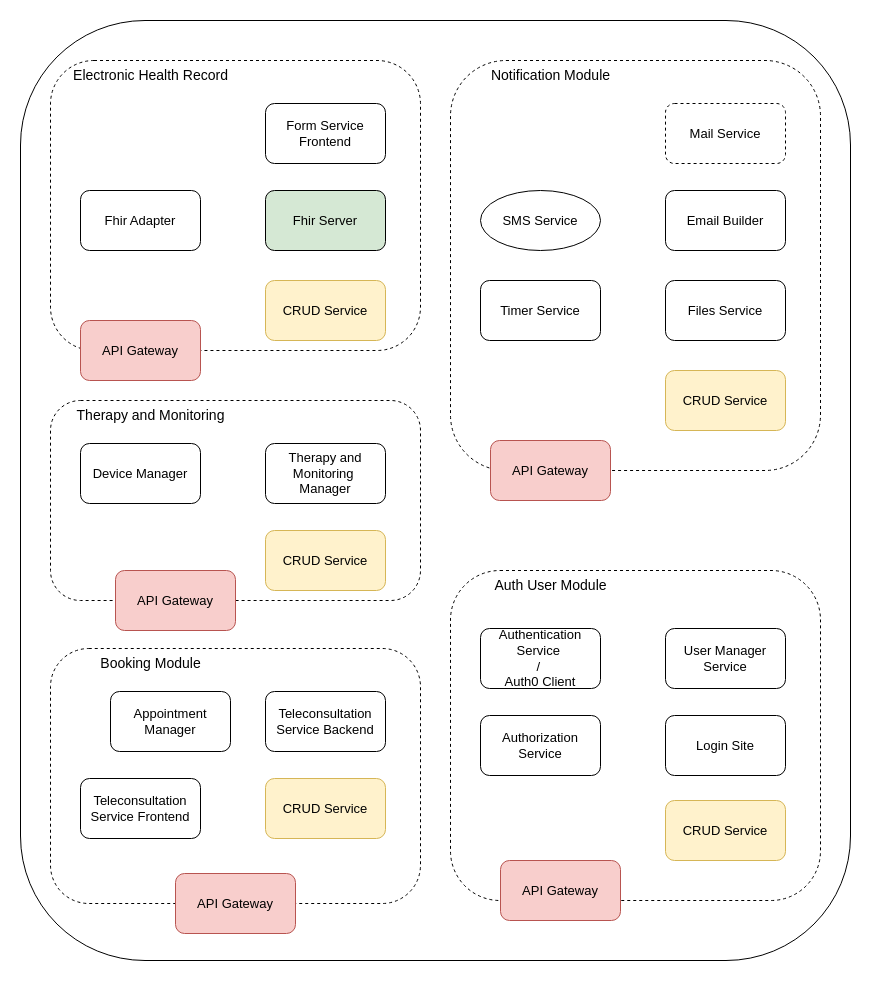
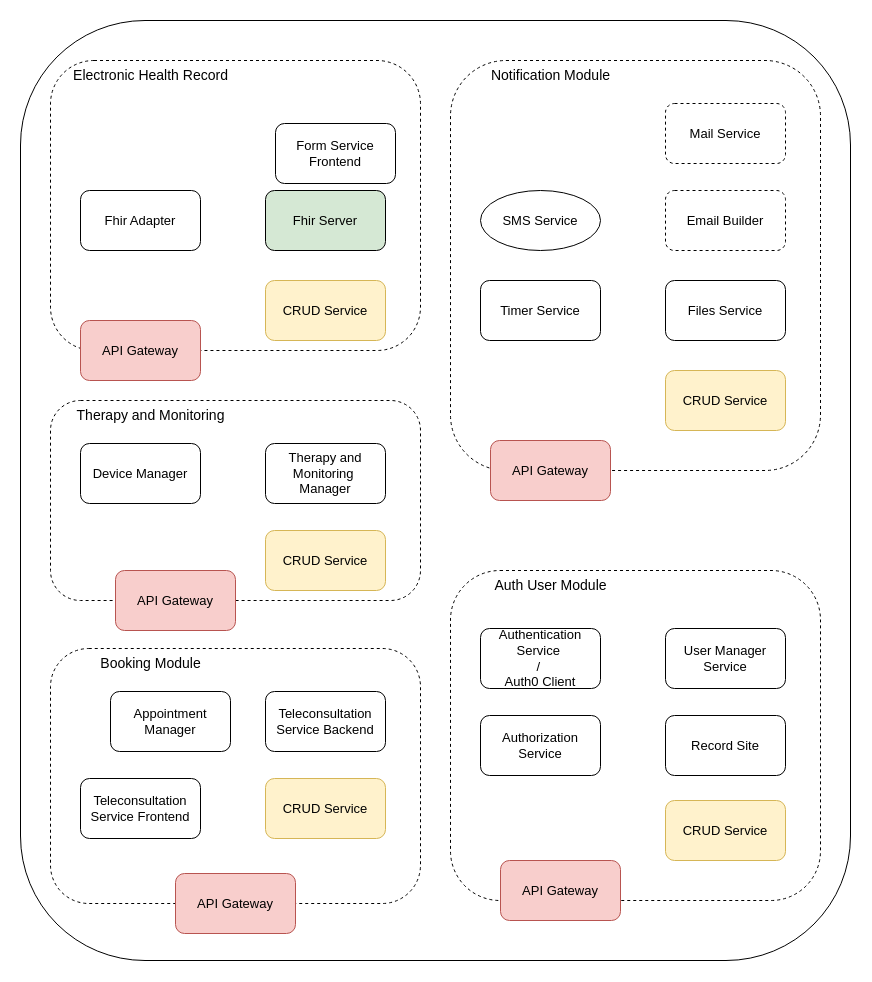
  <mxCell id="0" />
  <mxCell id="1" parent="0" />
  <mxCell id="2" value="" style="rounded=1;whiteSpace=wrap;html=1;fillColor=none;" vertex="1" parent="1"><mxGeometry x="20" y="20" width="830" height="940" as="geometry" /></mxCell>
  <mxCell id="3" value="" style="rounded=1;whiteSpace=wrap;html=1;fillColor=none;align=left;dashed=1;movable=1;resizable=1;rotatable=1;deletable=1;editable=1;locked=0;connectable=1;fontSize=13;" vertex="1" parent="1"><mxGeometry x="50" y="400" width="370" height="200" as="geometry" /></mxCell>
- <mxCell id="4" value="Form Service Frontend" style="rounded=1;whiteSpace=wrap;html=1;fontSize=13;" vertex="1" parent="1"><mxGeometry x="265" y="103" width="120" height="60" as="geometry" /></mxCell>
+ <mxCell id="4" value="Form Service Frontend" style="rounded=1;whiteSpace=wrap;html=1;fontSize=13;" vertex="1" parent="1"><mxGeometry x="275" y="123" width="120" height="60" as="geometry" /></mxCell>
  <mxCell id="5" value="Device Manager" style="rounded=1;whiteSpace=wrap;html=1;fontSize=13;" vertex="1" parent="1"><mxGeometry x="80" y="443" width="120" height="60" as="geometry" /></mxCell>
  <mxCell id="6" value="Therapy and Monitoring&amp;nbsp; Manager" style="rounded=1;whiteSpace=wrap;html=1;fontSize=13;" vertex="1" parent="1"><mxGeometry x="265" y="443" width="120" height="60" as="geometry" /></mxCell>
  <mxCell id="7" value="&lt;font&gt;Therapy and Monitoring&lt;/font&gt;" style="text;html=1;align=center;verticalAlign=middle;resizable=0;points=[];autosize=1;strokeColor=none;fillColor=none;fontSize=14;" vertex="1" parent="1"><mxGeometry x="65" y="400" width="170" height="30" as="geometry" /></mxCell>
  <mxCell id="8" value="" style="rounded=1;whiteSpace=wrap;html=1;fillColor=none;align=left;dashed=1;movable=1;resizable=1;rotatable=1;deletable=1;editable=1;locked=0;connectable=1;fontSize=13;" vertex="1" parent="1"><mxGeometry x="450" y="570" width="370" height="330" as="geometry" /></mxCell>
  <mxCell id="9" value="Authentication Service&amp;nbsp;&lt;div&gt;/&amp;nbsp;&lt;div&gt;Auth0 Client&lt;/div&gt;&lt;/div&gt;" style="rounded=1;whiteSpace=wrap;html=1;fontSize=13;" vertex="1" parent="1"><mxGeometry x="480" y="628" width="120" height="60" as="geometry" /></mxCell>
  <mxCell id="10" value="User Manager Service" style="rounded=1;whiteSpace=wrap;html=1;fontSize=13;" vertex="1" parent="1"><mxGeometry x="665" y="628" width="120" height="60" as="geometry" /></mxCell>
  <mxCell id="11" value="&lt;font&gt;Auth User Module&lt;/font&gt;" style="text;html=1;align=center;verticalAlign=middle;resizable=0;points=[];autosize=1;strokeColor=none;fillColor=none;fontSize=14;" vertex="1" parent="1"><mxGeometry x="480" y="570" width="140" height="30" as="geometry" /></mxCell>
  <mxCell id="12" value="Authorization Service" style="rounded=1;whiteSpace=wrap;html=1;fontSize=13;" vertex="1" parent="1"><mxGeometry x="480" y="715" width="120" height="60" as="geometry" /></mxCell>
- <mxCell id="13" value="Login Site" style="rounded=1;whiteSpace=wrap;html=1;fontSize=13;" vertex="1" parent="1"><mxGeometry x="665" y="715" width="120" height="60" as="geometry" /></mxCell>
+ <mxCell id="13" value="Record Site" style="rounded=1;whiteSpace=wrap;html=1;fontSize=13;" vertex="1" parent="1"><mxGeometry x="665" y="715" width="120" height="60" as="geometry" /></mxCell>
  <mxCell id="14" value="" style="rounded=1;whiteSpace=wrap;html=1;fillColor=none;align=left;dashed=1;movable=1;resizable=1;rotatable=1;deletable=1;editable=1;locked=0;connectable=1;fontSize=13;" vertex="1" parent="1"><mxGeometry x="50" y="648" width="370" height="255" as="geometry" /></mxCell>
  <mxCell id="15" value="Appointment Manager" style="rounded=1;whiteSpace=wrap;html=1;fontSize=13;" vertex="1" parent="1"><mxGeometry x="110" y="691" width="120" height="60" as="geometry" /></mxCell>
  <mxCell id="16" value="Teleconsultation Service Backend" style="rounded=1;whiteSpace=wrap;html=1;fontSize=13;" vertex="1" parent="1"><mxGeometry x="265" y="691" width="120" height="60" as="geometry" /></mxCell>
  <mxCell id="17" value="&lt;font&gt;Booking Module&lt;/font&gt;" style="text;html=1;align=center;verticalAlign=middle;resizable=0;points=[];autosize=1;strokeColor=none;fillColor=none;fontSize=14;" vertex="1" parent="1"><mxGeometry x="90" y="648" width="120" height="30" as="geometry" /></mxCell>
  <mxCell id="18" value="&lt;span style=&quot;caret-color: rgba(0, 0, 0, 0);&quot;&gt;Teleconsultation Service Frontend&lt;/span&gt;" style="rounded=1;whiteSpace=wrap;html=1;fontSize=13;" vertex="1" parent="1"><mxGeometry x="80" y="778" width="120" height="60" as="geometry" /></mxCell>
  <mxCell id="19" value="" style="rounded=1;whiteSpace=wrap;html=1;fillColor=none;align=left;dashed=1;movable=1;resizable=1;rotatable=1;deletable=1;editable=1;locked=0;connectable=1;fontSize=13;" vertex="1" parent="1"><mxGeometry x="450" y="60" width="370" height="410" as="geometry" /></mxCell>
  <mxCell id="20" value="Mail Service" style="rounded=1;whiteSpace=wrap;html=1;fontSize=13;dashed=1;" vertex="1" parent="1"><mxGeometry x="665" y="103" width="120" height="60" as="geometry" /></mxCell>
  <mxCell id="21" value="&lt;font&gt;Notification Module&lt;/font&gt;" style="text;html=1;align=center;verticalAlign=middle;resizable=0;points=[];autosize=1;strokeColor=none;fillColor=none;fontSize=14;" vertex="1" parent="1"><mxGeometry x="480" y="60" width="140" height="30" as="geometry" /></mxCell>
  <mxCell id="22" value="&lt;span style=&quot;caret-color: rgba(0, 0, 0, 0);&quot;&gt;SMS Service&lt;/span&gt;" style="ellipse;whiteSpace=wrap;html=1;fontSize=13;" vertex="1" parent="1"><mxGeometry x="480" y="190" width="120" height="60" as="geometry" /></mxCell>
- <mxCell id="23" value="Email Builder" style="rounded=1;whiteSpace=wrap;html=1;fontSize=13;" vertex="1" parent="1"><mxGeometry x="665" y="190" width="120" height="60" as="geometry" /></mxCell>
+ <mxCell id="23" value="Email Builder" style="rounded=1;whiteSpace=wrap;html=1;fontSize=13;dashed=1;" vertex="1" parent="1"><mxGeometry x="665" y="190" width="120" height="60" as="geometry" /></mxCell>
  <mxCell id="24" value="&lt;span style=&quot;caret-color: rgba(0, 0, 0, 0);&quot;&gt;Timer Service&lt;/span&gt;" style="rounded=1;whiteSpace=wrap;html=1;fontSize=13;" vertex="1" parent="1"><mxGeometry x="480" y="280" width="120" height="60" as="geometry" /></mxCell>
  <mxCell id="25" value="&lt;span style=&quot;caret-color: rgba(0, 0, 0, 0);&quot;&gt;Files Service&lt;/span&gt;" style="rounded=1;whiteSpace=wrap;html=1;fontSize=13;" vertex="1" parent="1"><mxGeometry x="665" y="280" width="120" height="60" as="geometry" /></mxCell>
  <mxCell id="26" value="API Gateway" style="rounded=1;whiteSpace=wrap;html=1;fontSize=13;fillColor=#f8cecc;strokeColor=#b85450;" vertex="1" parent="1"><mxGeometry x="500" y="860" width="120" height="60" as="geometry" /></mxCell>
  <mxCell id="27" value="CRUD Service" style="rounded=1;whiteSpace=wrap;html=1;fontSize=13;fillColor=#fff2cc;strokeColor=#d6b656;" vertex="1" parent="1"><mxGeometry x="665" y="800" width="120" height="60" as="geometry" /></mxCell>
  <mxCell id="28" value="API Gateway" style="rounded=1;whiteSpace=wrap;html=1;fontSize=13;fillColor=#f8cecc;strokeColor=#b85450;" vertex="1" parent="1"><mxGeometry x="175" y="873" width="120" height="60" as="geometry" /></mxCell>
  <mxCell id="29" value="CRUD Service" style="rounded=1;whiteSpace=wrap;html=1;fontSize=13;fillColor=#fff2cc;strokeColor=#d6b656;" vertex="1" parent="1"><mxGeometry x="265" y="778" width="120" height="60" as="geometry" /></mxCell>
  <mxCell id="30" value="API Gateway" style="rounded=1;whiteSpace=wrap;html=1;fontSize=13;fillColor=#f8cecc;strokeColor=#b85450;" vertex="1" parent="1"><mxGeometry x="115" y="570" width="120" height="60" as="geometry" /></mxCell>
  <mxCell id="31" value="CRUD Service" style="rounded=1;whiteSpace=wrap;html=1;fontSize=13;fillColor=#fff2cc;strokeColor=#d6b656;" vertex="1" parent="1"><mxGeometry x="265" y="530" width="120" height="60" as="geometry" /></mxCell>
  <mxCell id="32" value="CRUD Service" style="rounded=1;whiteSpace=wrap;html=1;fontSize=13;fillColor=#fff2cc;strokeColor=#d6b656;" vertex="1" parent="1"><mxGeometry x="665" y="370" width="120" height="60" as="geometry" /></mxCell>
  <mxCell id="33" value="API Gateway" style="rounded=1;whiteSpace=wrap;html=1;fontSize=13;fillColor=#f8cecc;strokeColor=#b85450;" vertex="1" parent="1"><mxGeometry x="490" y="440" width="120" height="60" as="geometry" /></mxCell>
  <mxCell id="34" value="" style="rounded=1;whiteSpace=wrap;html=1;fillColor=none;align=left;dashed=1;fontSize=13;" vertex="1" parent="1"><mxGeometry x="50" y="60" width="370" height="290" as="geometry" /></mxCell>
  <mxCell id="35" value="&lt;font style=&quot;font-size: 14px;&quot;&gt;Electronic Health Record&lt;/font&gt;" style="text;html=1;align=center;verticalAlign=middle;resizable=0;points=[];autosize=1;strokeColor=none;fillColor=none;fontSize=13;" vertex="1" parent="1"><mxGeometry x="60" y="60" width="180" height="30" as="geometry" /></mxCell>
  <mxCell id="36" value="Fhir Adapter" style="rounded=1;whiteSpace=wrap;html=1;fontSize=13;" vertex="1" parent="1"><mxGeometry x="80" y="190" width="120" height="60" as="geometry" /></mxCell>
  <mxCell id="37" value="Fhir Server" style="rounded=1;whiteSpace=wrap;html=1;fontSize=13;fillColor=#d5e8d4;" vertex="1" parent="1"><mxGeometry x="265" y="190" width="120" height="60" as="geometry" /></mxCell>
  <mxCell id="38" value="CRUD Service" style="rounded=1;whiteSpace=wrap;html=1;fontSize=13;fillColor=#fff2cc;strokeColor=#d6b656;" vertex="1" parent="1"><mxGeometry x="265" y="280" width="120" height="60" as="geometry" /></mxCell>
  <mxCell id="39" value="API Gateway" style="rounded=1;whiteSpace=wrap;html=1;fontSize=13;fillColor=#f8cecc;strokeColor=#b85450;" vertex="1" parent="1"><mxGeometry x="80" y="320" width="120" height="60" as="geometry" /></mxCell>
